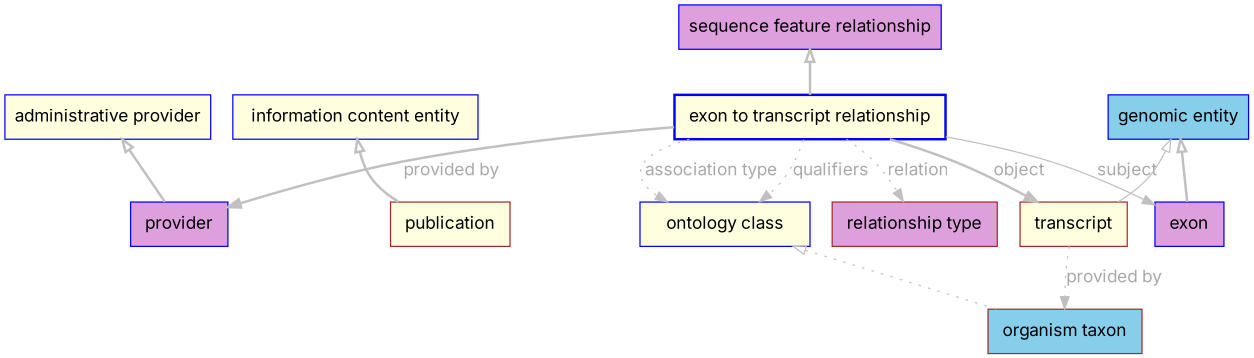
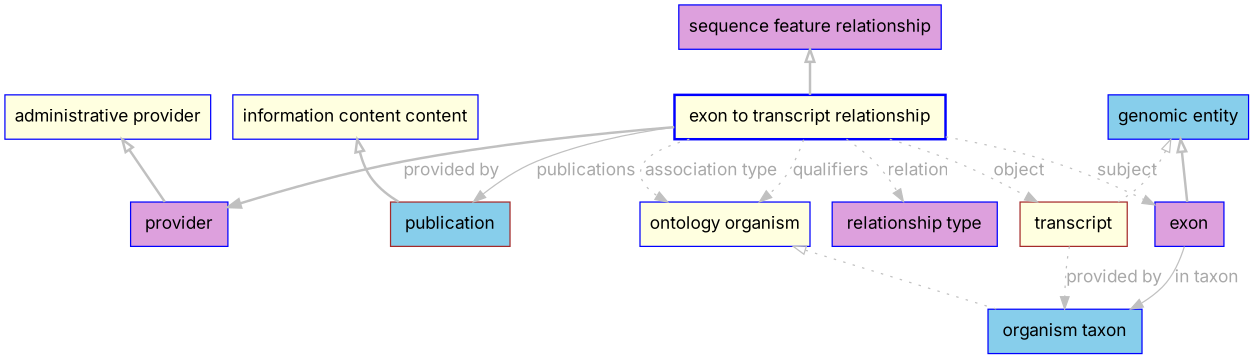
  digraph {
    fontname=Inter
    fontsize=32
    penwidth=5
    node [color=blue fillcolor=lightyellow fontname=Inter shape=rectangle style="solid,filled"]
    edge [color=gray fontcolor=darkgray fontname=Inter style=bold]
    n1 [label=" exon to transcript relationship " style="bold,filled"]
    n2 [fillcolor=plum label=" provider "]
-   n3 [color=brown label=" publication "]
-   n4 [label=" ontology class "]
+   n3 [color=brown fillcolor=skyblue label=" publication "]
+   n4 [label="ontology organism"]
    n5 [color=brown label=" transcript "]
-   n6 [color=brown fillcolor=plum label=" relationship type "]
+   n6 [fillcolor=plum label=" relationship type "]
    n7 [fillcolor=plum label=" exon "]
-   n8 [color=brown fillcolor=skyblue label=" organism taxon "]
+   n8 [fillcolor=skyblue label=" organism taxon "]
    "sequence feature relationship" [fillcolor=plum style=filled]
    n10 [label="administrative provider" style=filled]
-   "information content entity" [style=filled]
+   "information content entity" [style=filled label="information content content"]
    "genomic entity" [fillcolor=skyblue style=filled]
    n1 -> n2 [label="provided by"]
+   n1 -> n3 [label=publications style=solid]
    n1 -> n4 [label=qualifiers style=dotted]
    n1 -> n4 [label="association type" style=dotted]
-   n1 -> n5 [label=object]
+   n1 -> n5 [label=object style=dotted]
    n1 -> n6 [label=relation style=dotted]
-   n1 -> n7 [label=subject style=solid]
+   n1 -> n7 [label=subject style=dotted]
    n4 -> n8 [arrowtail=onormal dir=back style=dotted]
    n5 -> n8 [label="provided by" style=dotted]
+   n7 -> n8 [label="in taxon" style=solid]
    "sequence feature relationship" -> n1 [arrowtail=onormal dir=back]
    n10 -> n2 [arrowtail=onormal dir=back]
    "information content entity" -> n3 [arrowtail=onormal dir=back]
-   "genomic entity" -> n5 [arrowtail=onormal dir=back style=solid]
+   "genomic entity" -> n5 [arrowtail=onormal dir=back style=dotted]
    "genomic entity" -> n7 [arrowtail=onormal dir=back]
  }
